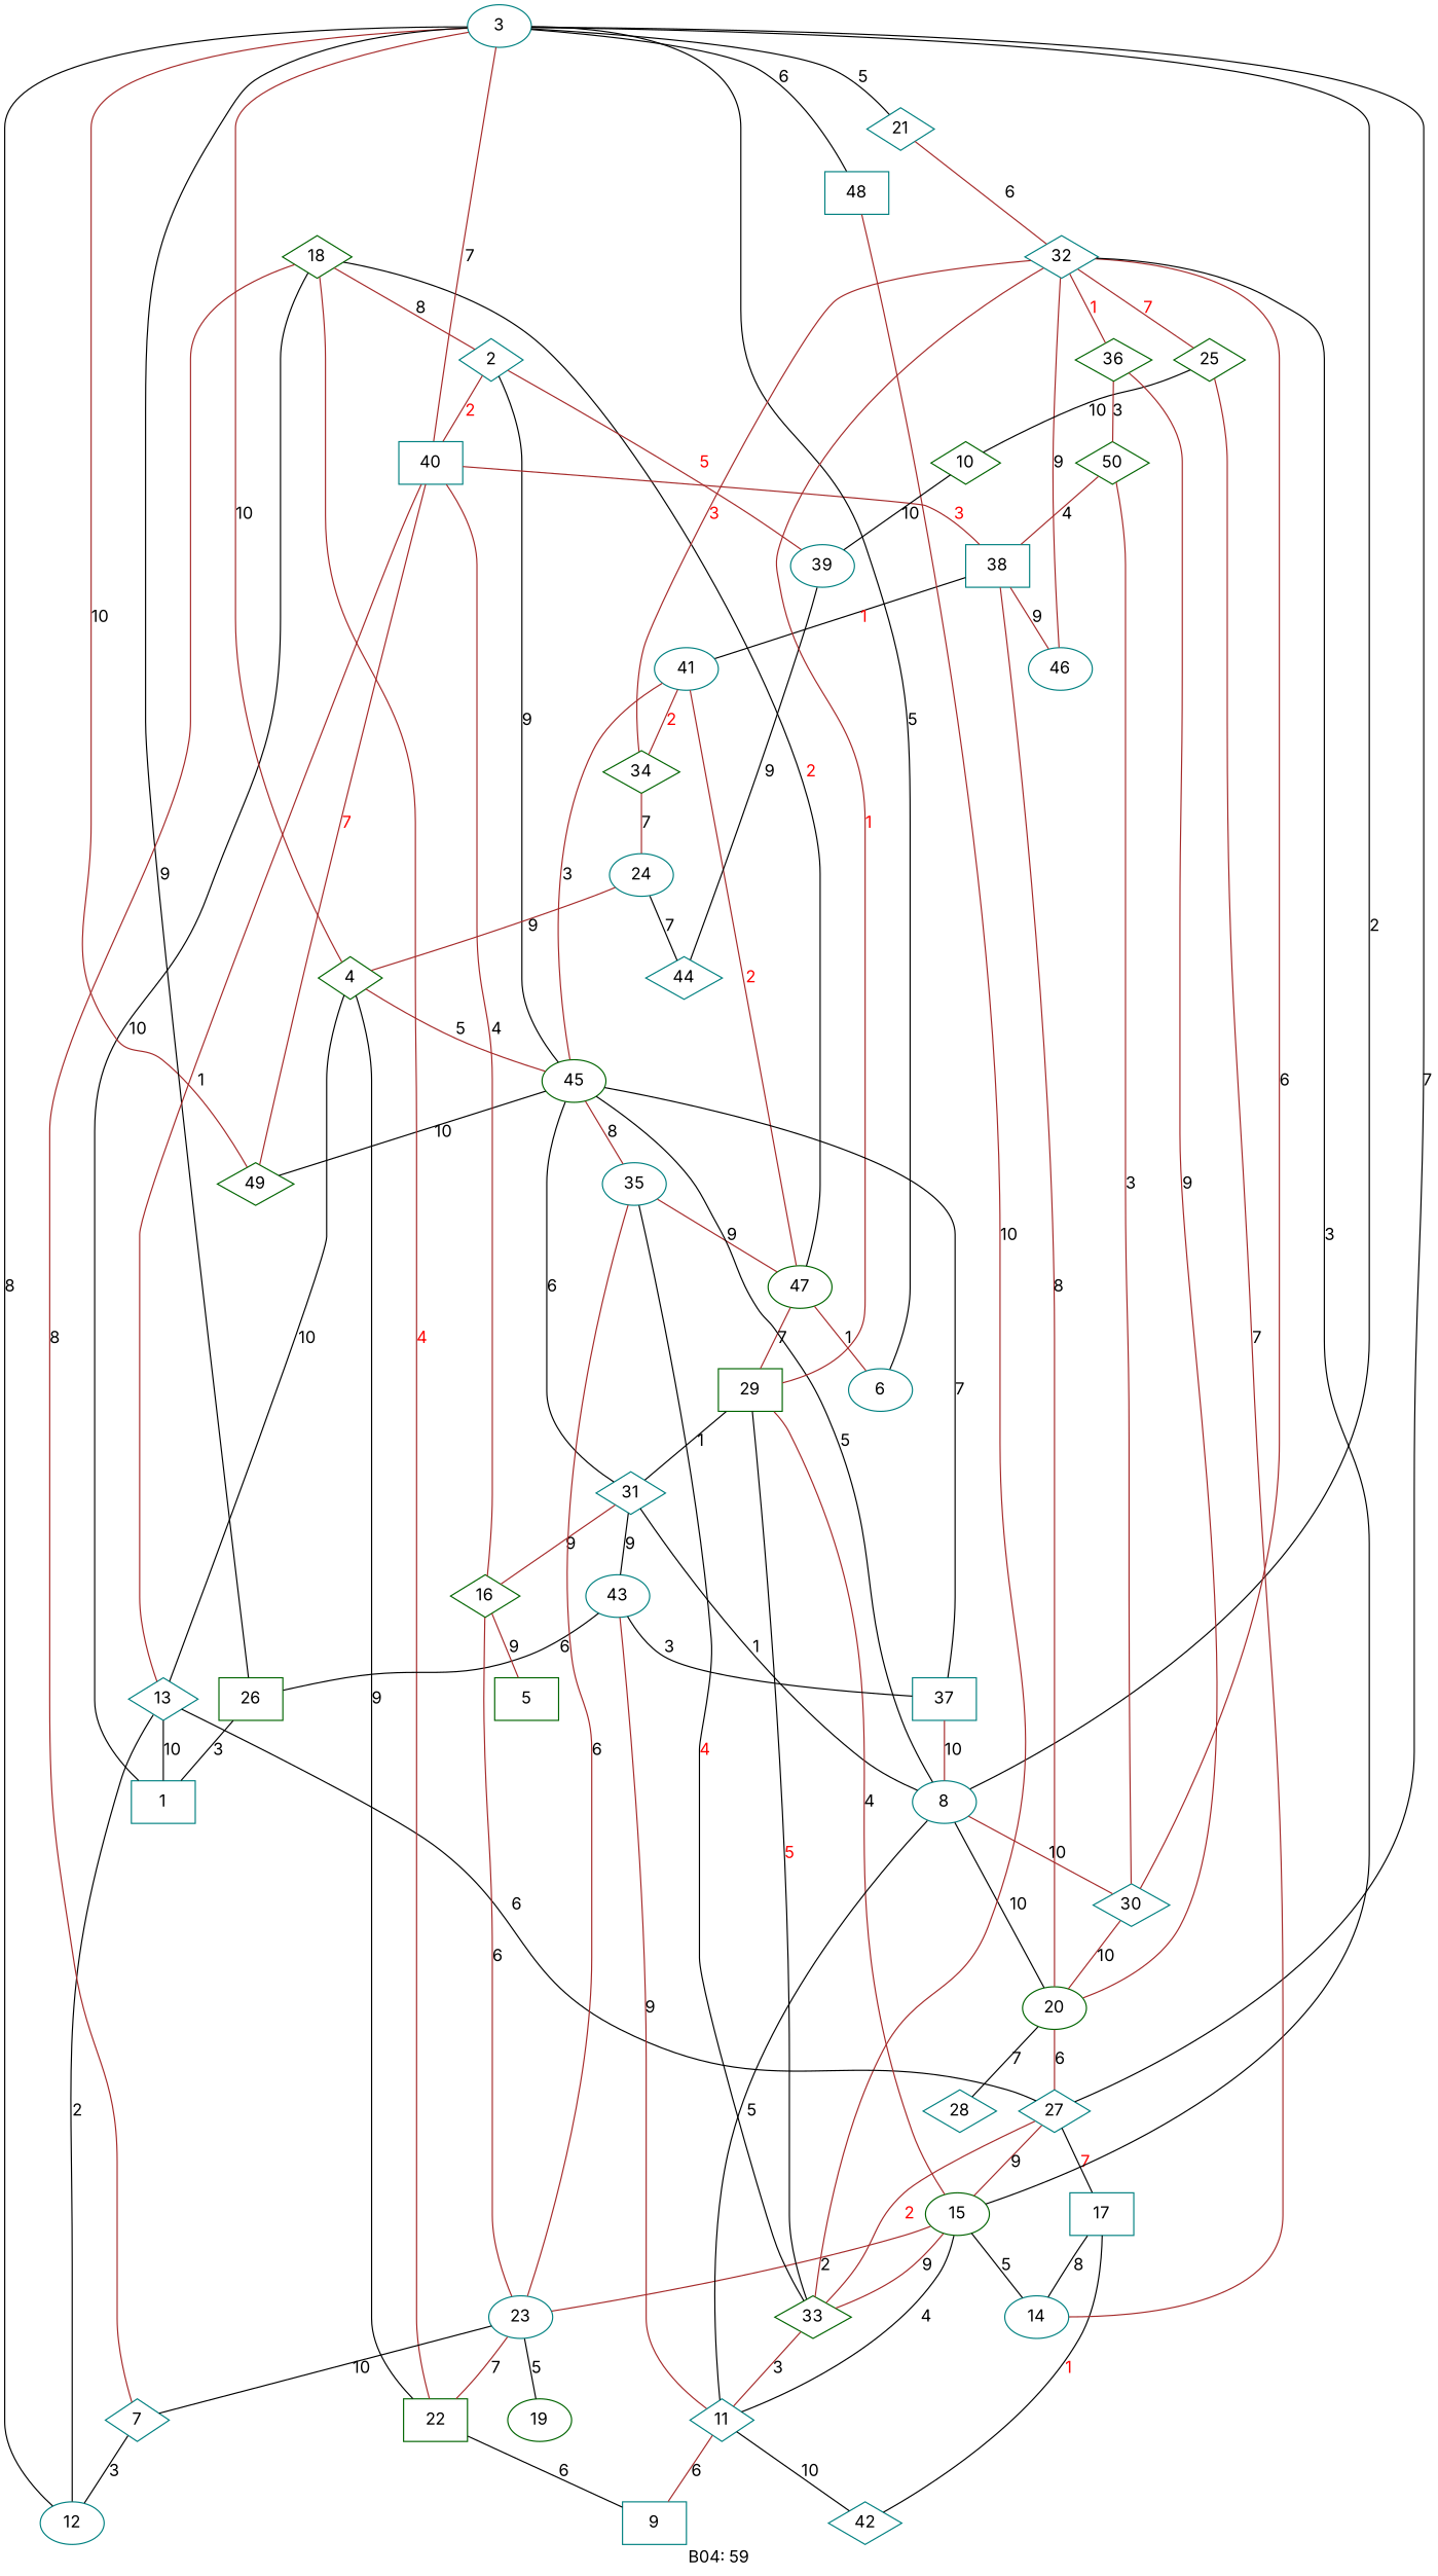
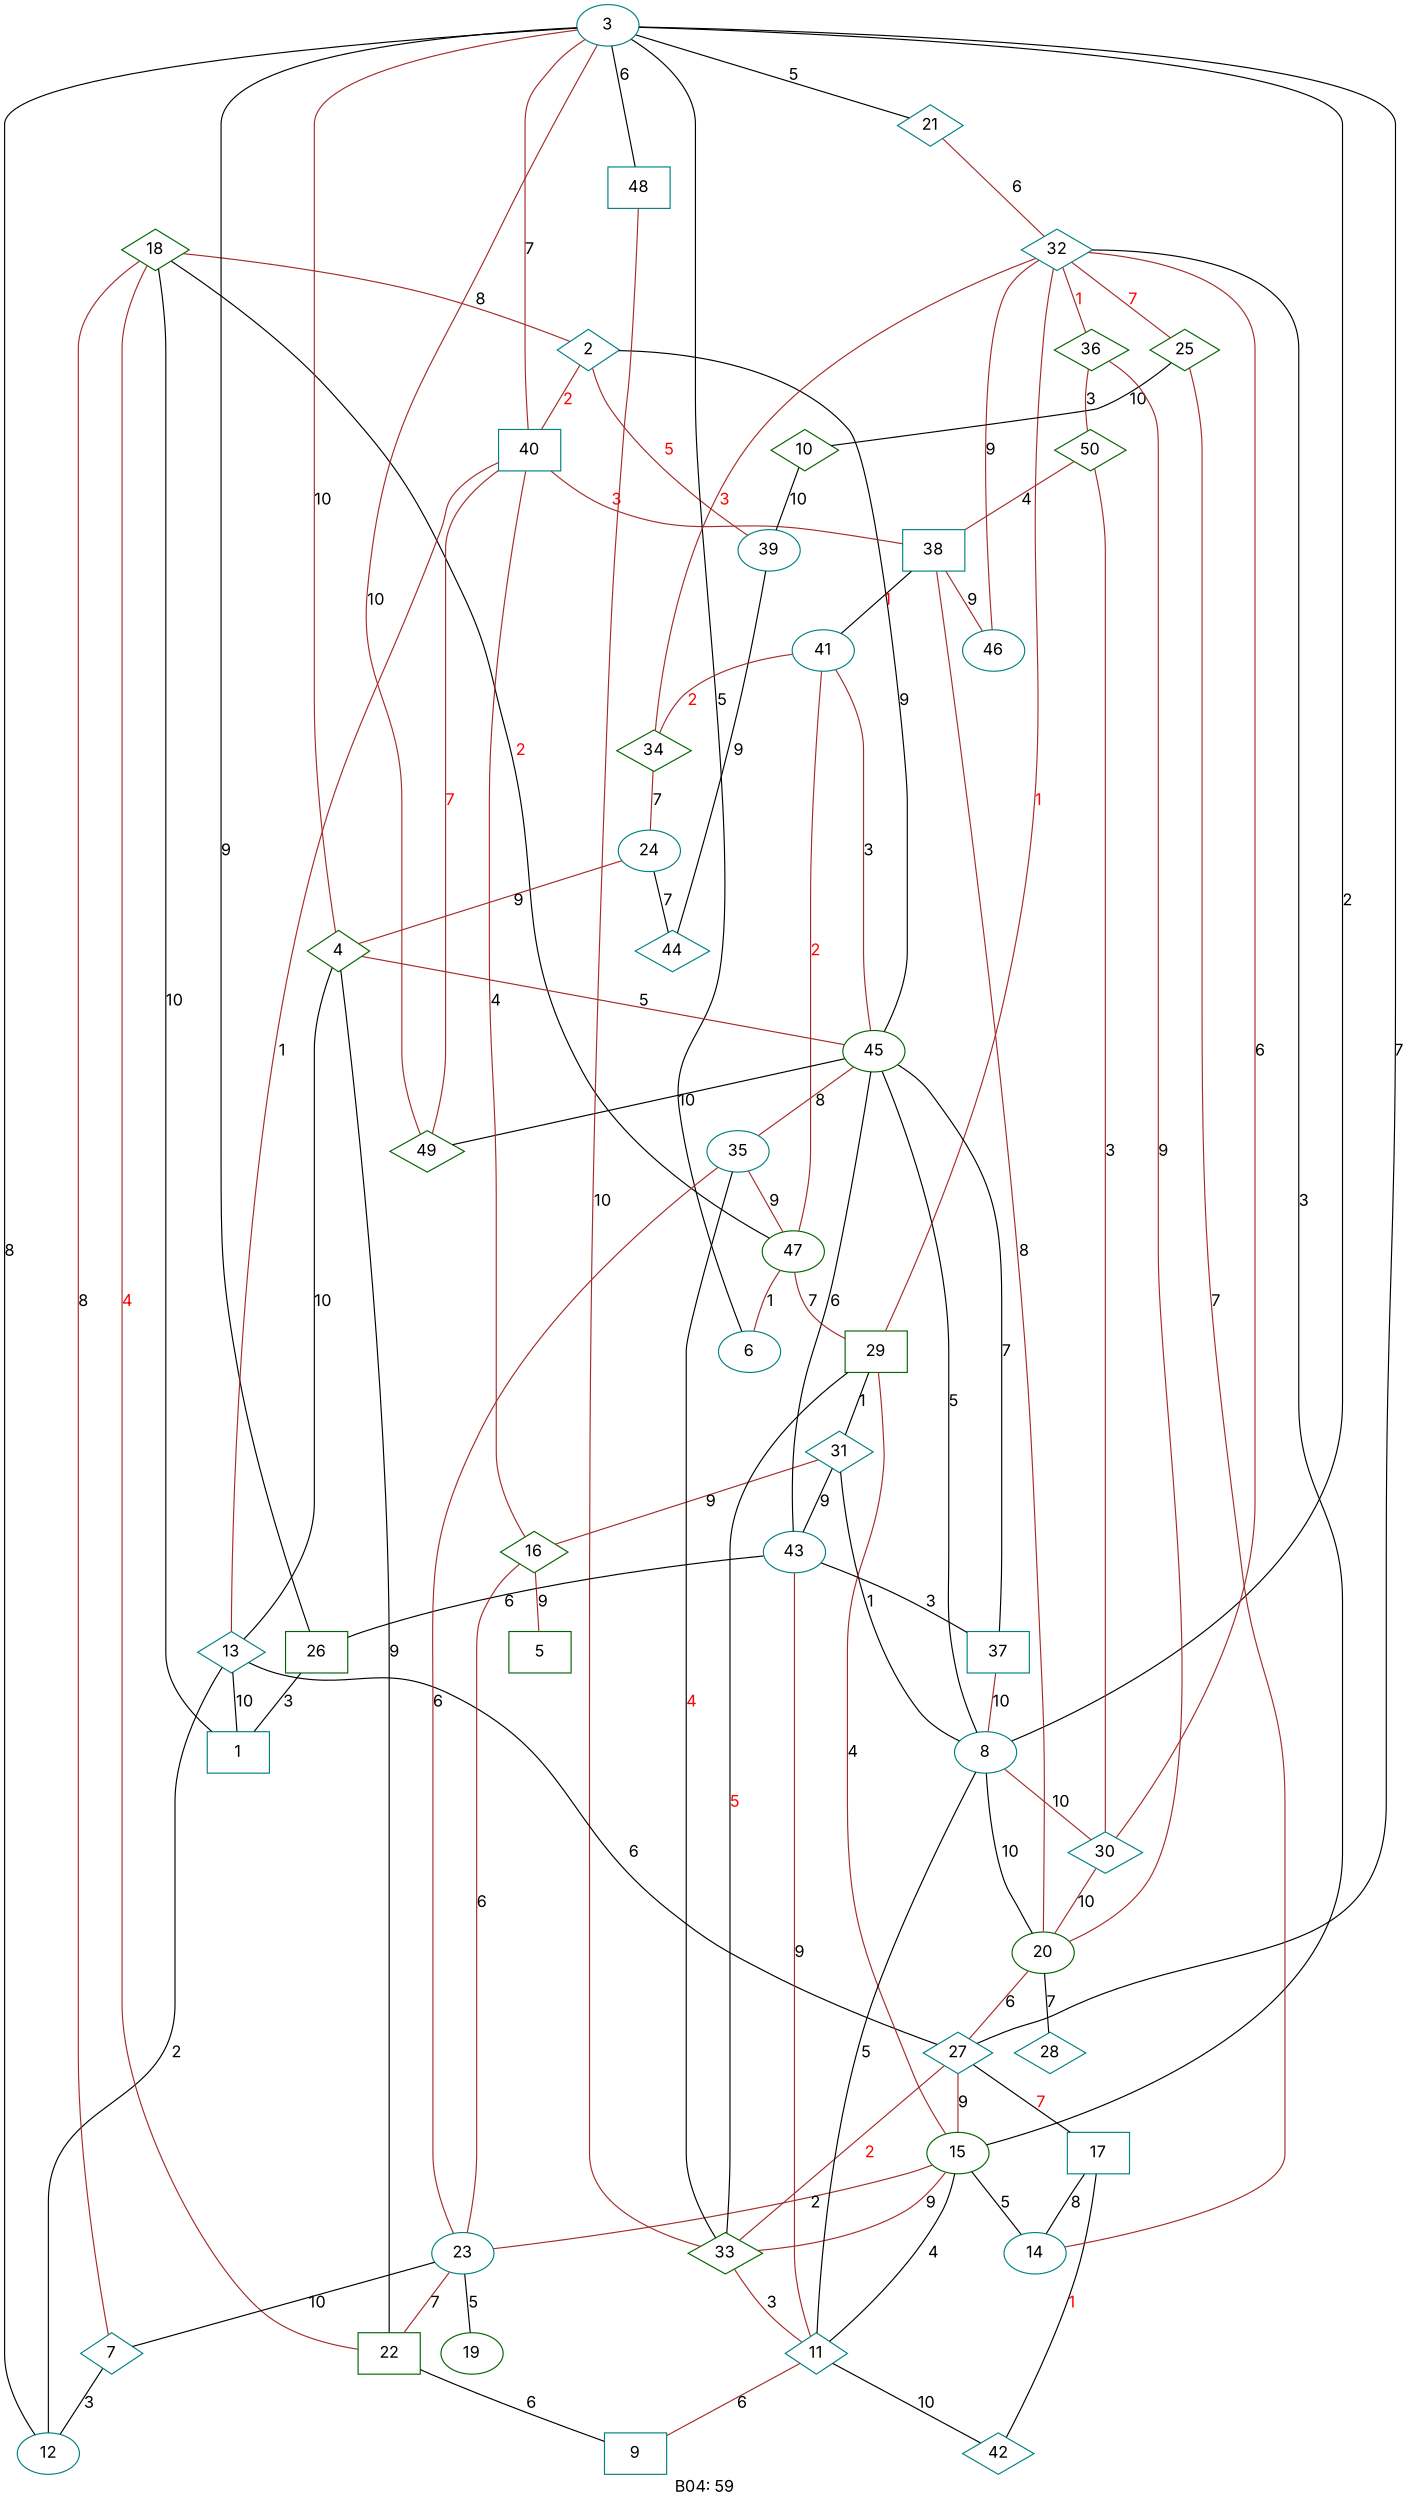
  strict graph {
    fontname=Inter
    label="B04: 59"
    node [color=teal fontname=Inter shape=diamond]
    edge [color=brown fontname=Inter]
    18 [color=darkgreen]
    2
    47 [color=darkgreen shape=ellipse]
    1 [shape=box]
    39 [shape=ellipse]
    40 [shape=box]
    45 [color=darkgreen shape=ellipse]
    44
    49 [color=darkgreen]
    38 [shape=box]
    35 [shape=ellipse]
    3 [shape=ellipse]
    4 [color=darkgreen]
    6 [shape=ellipse]
    8 [shape=ellipse]
    12 [shape=ellipse]
    21
    26 [color=darkgreen shape=box]
    27
    48 [shape=box]
    13
    22 [color=darkgreen shape=box]
    20 [color=darkgreen shape=ellipse]
    30
    31
    32
    15 [color=darkgreen shape=ellipse]
    33 [color=darkgreen]
    17 [shape=box]
    9 [shape=box]
    7
    28
    43 [shape=ellipse]
    16 [color=darkgreen]
    10 [color=darkgreen]
    11
    42
    14 [shape=ellipse]
    23 [shape=ellipse]
    29 [color=darkgreen shape=box]
    37 [shape=box]
    19 [color=darkgreen shape=ellipse]
    5 [color=darkgreen shape=box]
    41 [shape=ellipse]
    46 [shape=ellipse]
    25 [color=darkgreen]
    34 [color=darkgreen]
    36 [color=darkgreen]
    24 [shape=ellipse]
    50 [color=darkgreen]
    18 -- 2 [label=8]
    18 -- 47 [color=black fontcolor=red label=2]
    2 -- 39 [fontcolor=red label=5]
    2 -- 40 [fontcolor=red label=2]
    2 -- 45 [color=black label=9]
    47 -- 6 [label=1]
    47 -- 29 [label=7]
    47 -- 41 [fontcolor=red label=2]
    1 -- 18 [color=black label=10]
    39 -- 44 [color=black label=9]
    40 -- 49 [fontcolor=red label=7]
    40 -- 38 [fontcolor=red label=3]
    45 -- 49 [color=black label=10]
    45 -- 35 [label=8]
    38 -- 41 [color=black fontcolor=red label=1]
    38 -- 46 [label=9]
    35 -- 47 [label=9]
    3 -- 40 [label=7]
    3 -- 49 [label=10]
    3 -- 4 [label=10]
    3 -- 6 [color=black label=5]
    3 -- 8 [color=black label=2]
    3 -- 12 [color=black label=8]
    3 -- 21 [color=black label=5]
    3 -- 26 [color=black label=9]
    3 -- 27 [color=black label=7]
    3 -- 48 [color=black label=6]
    4 -- 45 [label=5]
    4 -- 13 [color=black label=10]
    4 -- 22 [color=black label=9]
    8 -- 45 [color=black label=5]
    8 -- 20 [color=black label=10]
    8 -- 30 [label=10]
    8 -- 31 [color=black label=1]
    21 -- 32 [label=6]
    26 -- 1 [color=black label=3]
    27 -- 15 [label=9]
    27 -- 33 [fontcolor=red label=2]
    27 -- 17 [color=black fontcolor=red label=7]
    48 -- 33 [label=10]
    13 -- 1 [color=black label=10]
    13 -- 40 [label=1]
    13 -- 12 [color=black label=2]
    13 -- 27 [color=black label=6]
    22 -- 18 [fontcolor=red label=4]
    22 -- 9 [color=black label=6]
    20 -- 38 [label=8]
    20 -- 27 [label=6]
    20 -- 28 [color=black label=7]
    30 -- 20 [label=10]
-   31 -- 45 [color=black label=6]
+   43 -- 45 [color=black label=6]
    31 -- 43 [color=black label=9]
    31 -- 16 [label=9]
    32 -- 30 [label=6]
    32 -- 15 [color=black label=3]
    32 -- 29 [fontcolor=red label=1]
    32 -- 46 [label=9]
    32 -- 25 [fontcolor=red label=7]
    32 -- 34 [fontcolor=red label=3]
    32 -- 36 [fontcolor=red label=1]
    15 -- 33 [label=9]
    15 -- 14 [color=black label=5]
    15 -- 23 [label=2]
    15 -- 29 [label=4]
    33 -- 35 [color=black fontcolor=red label=4]
    33 -- 11 [label=3]
    33 -- 29 [color=black fontcolor=red label=5]
    17 -- 42 [color=black fontcolor=red label=1]
    17 -- 14 [color=black label=8]
    7 -- 18 [label=8]
    7 -- 12 [color=black label=3]
    43 -- 26 [color=black label=6]
    43 -- 37 [color=black label=3]
    16 -- 40 [label=4]
    16 -- 23 [label=6]
    16 -- 5 [label=9]
    10 -- 39 [color=black label=10]
    11 -- 8 [color=black label=5]
    11 -- 15 [color=black label=4]
    11 -- 9 [label=6]
    11 -- 43 [label=9]
    11 -- 42 [color=black label=10]
    23 -- 35 [label=6]
    23 -- 22 [label=7]
    23 -- 7 [color=black label=10]
    23 -- 19 [color=black label=5]
    29 -- 31 [color=black label=1]
    37 -- 45 [color=black label=7]
    37 -- 8 [label=10]
    41 -- 45 [label=3]
    41 -- 34 [fontcolor=red label=2]
    25 -- 10 [color=black label=10]
    25 -- 14 [label=7]
    34 -- 24 [label=7]
    36 -- 20 [label=9]
    36 -- 50 [label=3]
    24 -- 44 [color=black label=7]
    24 -- 4 [label=9]
    50 -- 38 [label=4]
    50 -- 30 [label=3]
  }
